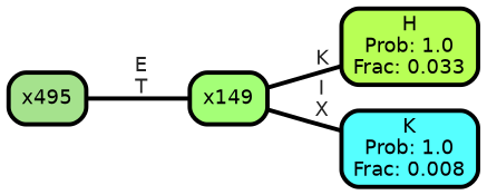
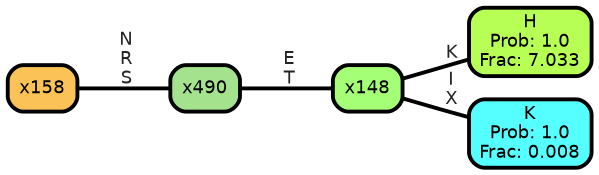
  graph {
    rankdir=LR
    ranksep="0 equally"
    splines=straight
    node [color=black fontcolor=black fontname=helvetica penwidth=3 shape=box style="filled, rounded"]
    edge [color=black fontcolor=grey14 fontname=helvetica fontweight=bold penwidth=3]
-   n2 [fillcolor="#a5e28d" label=x495]
-   n3 [fillcolor="#a4ff77" label=x149]
-   n4 [fillcolor="#b8ff55" label="H\nProb: 1.0\nFrac: 0.033"]
+   n1 [fillcolor="#fac257" label=x158]
+   n2 [fillcolor="#a5e28d" label=x490]
+   n3 [fillcolor="#a4ff77" label=x148]
+   n4 [fillcolor="#b8ff55" label="H\nProb: 1.0\nFrac: 7.033"]
    n5 [fillcolor="#55ffff" label="K\nProb: 1.0\nFrac: 0.008"]
    subgraph sub_1 {
      rank=same
    }
+   n1 -- n2 [label=" N\n R\n S"]
    n2 -- n3 [label=" E\n T"]
    n3 -- n4 [label=" K"]
    n3 -- n5 [label=" I\n X"]
  }
